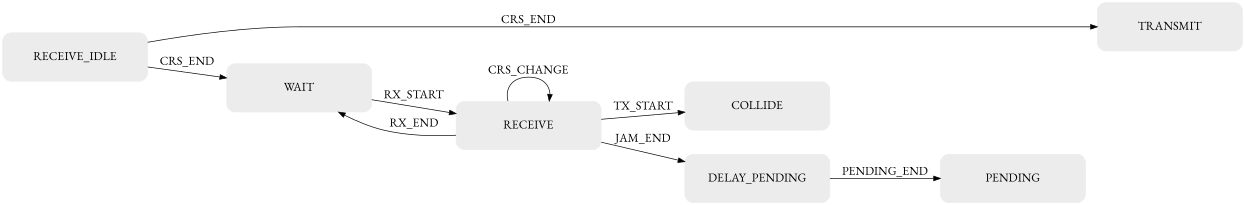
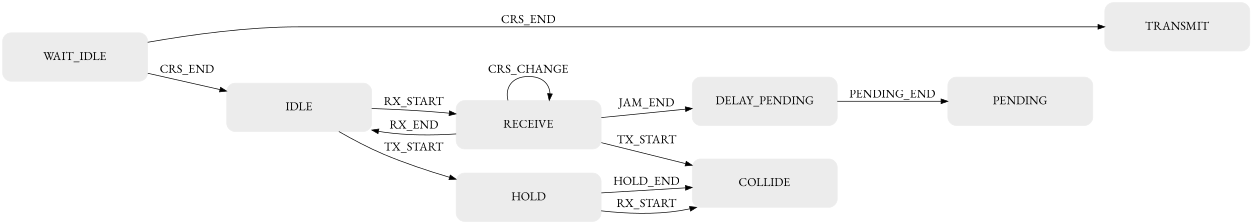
  digraph {
    fontname="EB Garamond"
    nodesep=0.5
    rankdir=LR
    ranksep=0.5
    node [color="#ECECEC" fontname="EB Garamond" fontsize=18 margin=0.15 shape=box style="rounded,filled"]
    edge [fontname="EB Garamond" fontsize=18]
-   WAIT_IDLE [height=1 width=3 label=RECEIVE_IDLE]
+   WAIT_IDLE [height=1 width=3]
    TRANSMIT [height=1 width=3]
-   IDLE [height=1 width=3 label=WAIT]
+   IDLE [height=1 width=3]
    RECEIVE [height=1 width=3]
+   HOLD [height=1 width=3]
    COLLIDE [height=1 width=3]
    DELAY_PENDING [height=1 width=3]
    PENDING [height=1 width=3]
    subgraph sub_1 {
      rank=source
      WAIT_IDLE
    }
    subgraph sub_2 {
      rank=sink
      TRANSMIT
    }
    WAIT_IDLE -> TRANSMIT [label=CRS_END]
    WAIT_IDLE -> IDLE [label=CRS_END]
    IDLE -> RECEIVE [label=RX_START]
+   IDLE -> HOLD [label=TX_START]
    RECEIVE -> IDLE [label=RX_END]
    RECEIVE -> RECEIVE [label=CRS_CHANGE]
    RECEIVE -> COLLIDE [label=TX_START]
    RECEIVE -> DELAY_PENDING [label=JAM_END]
+   HOLD -> COLLIDE [label=HOLD_END]
+   HOLD -> COLLIDE [label=RX_START]
    DELAY_PENDING -> PENDING [label=PENDING_END]
  }
